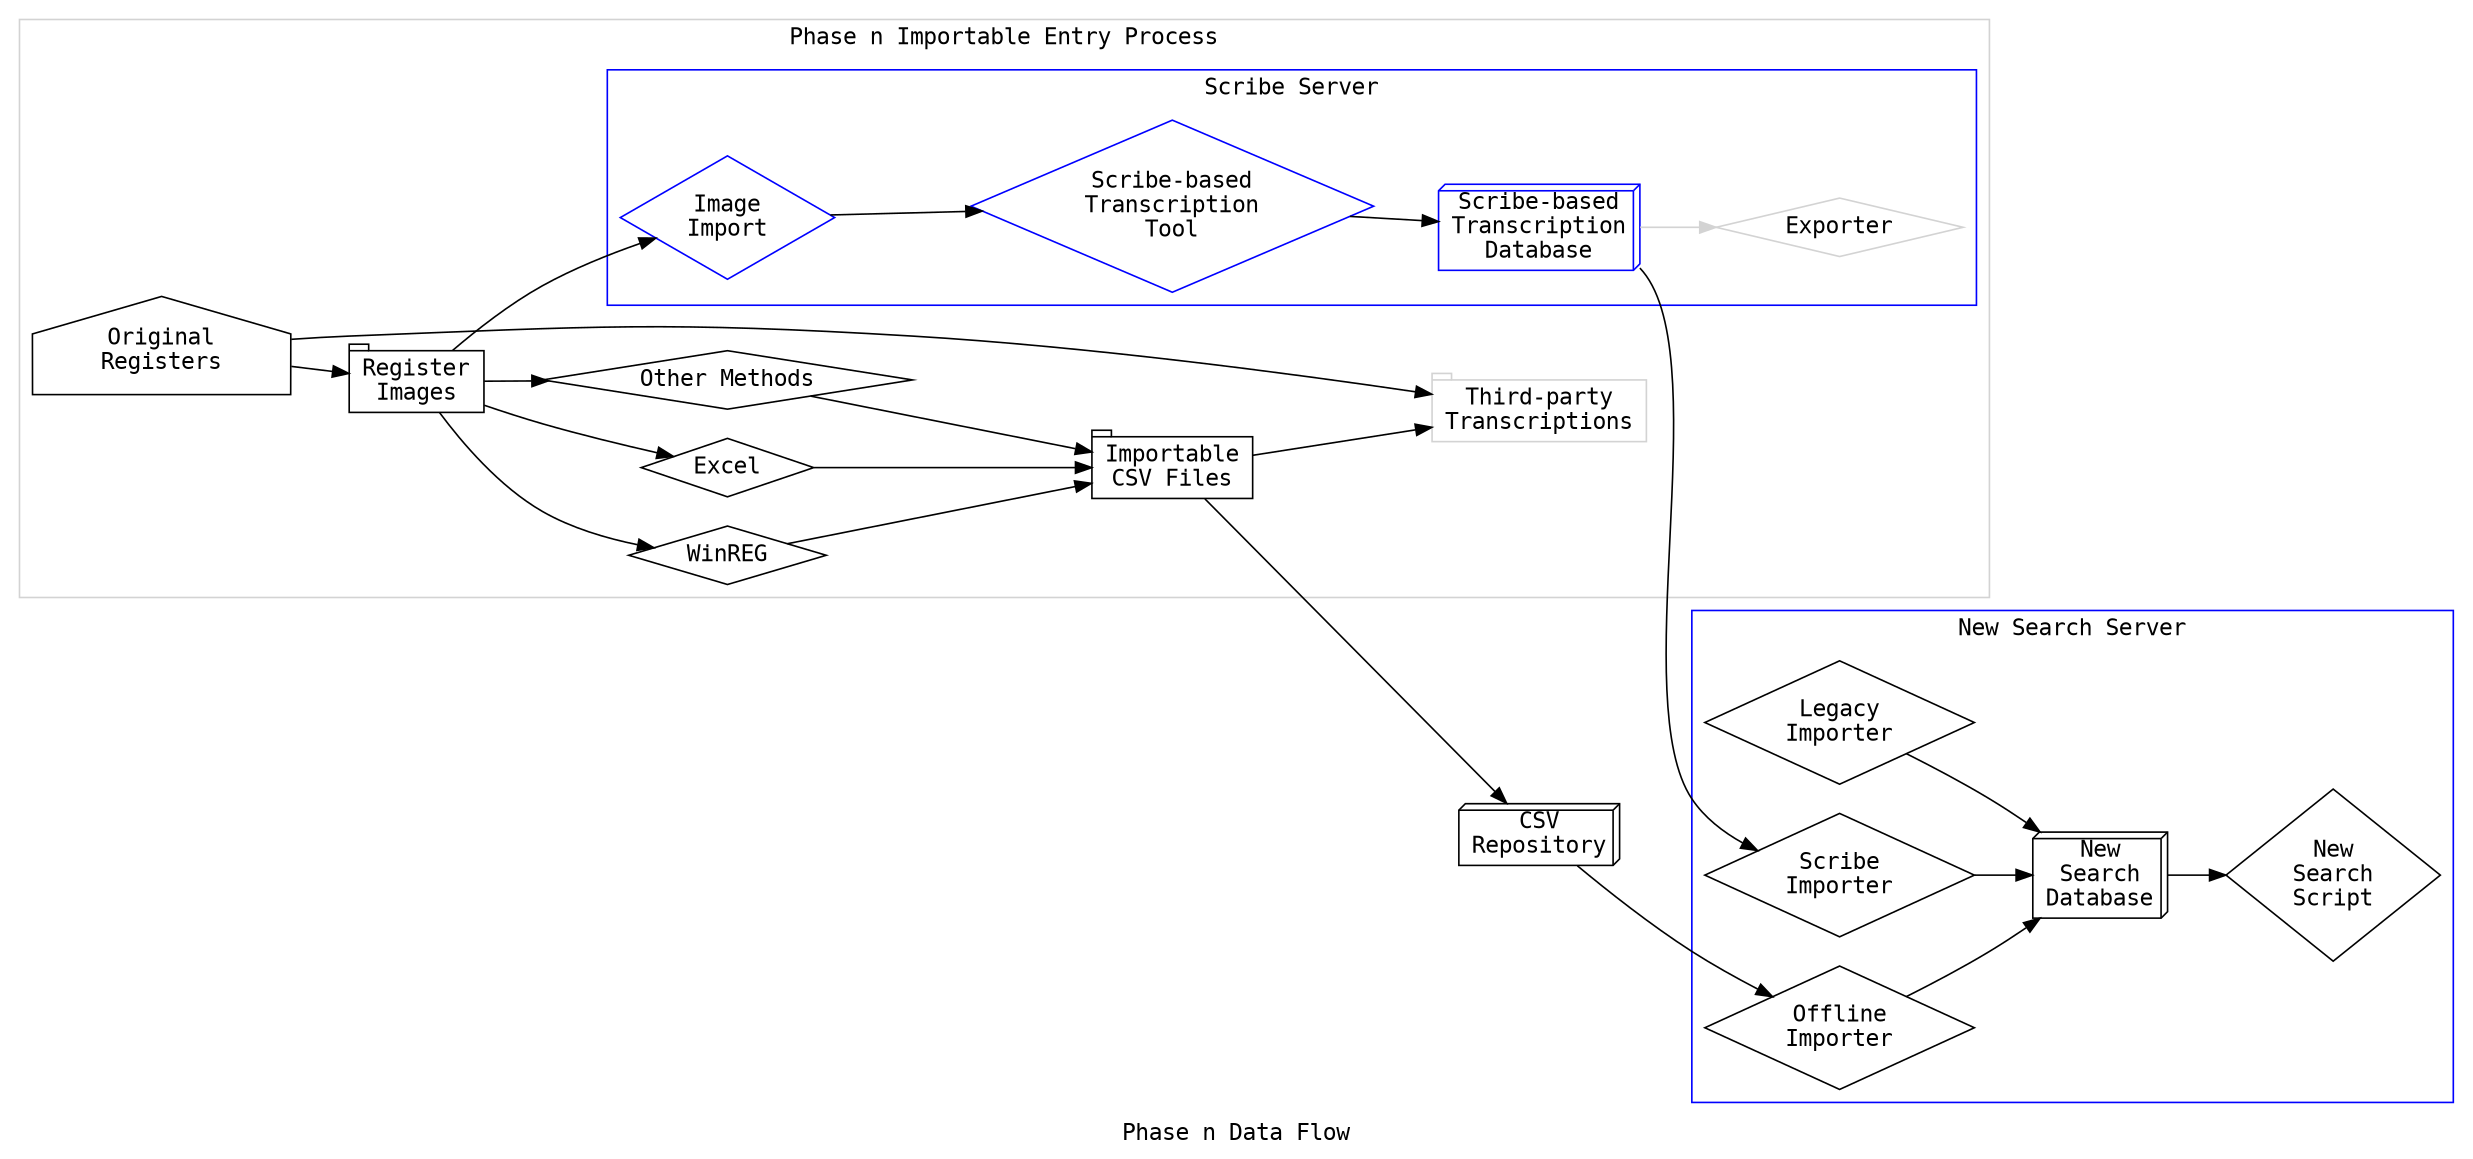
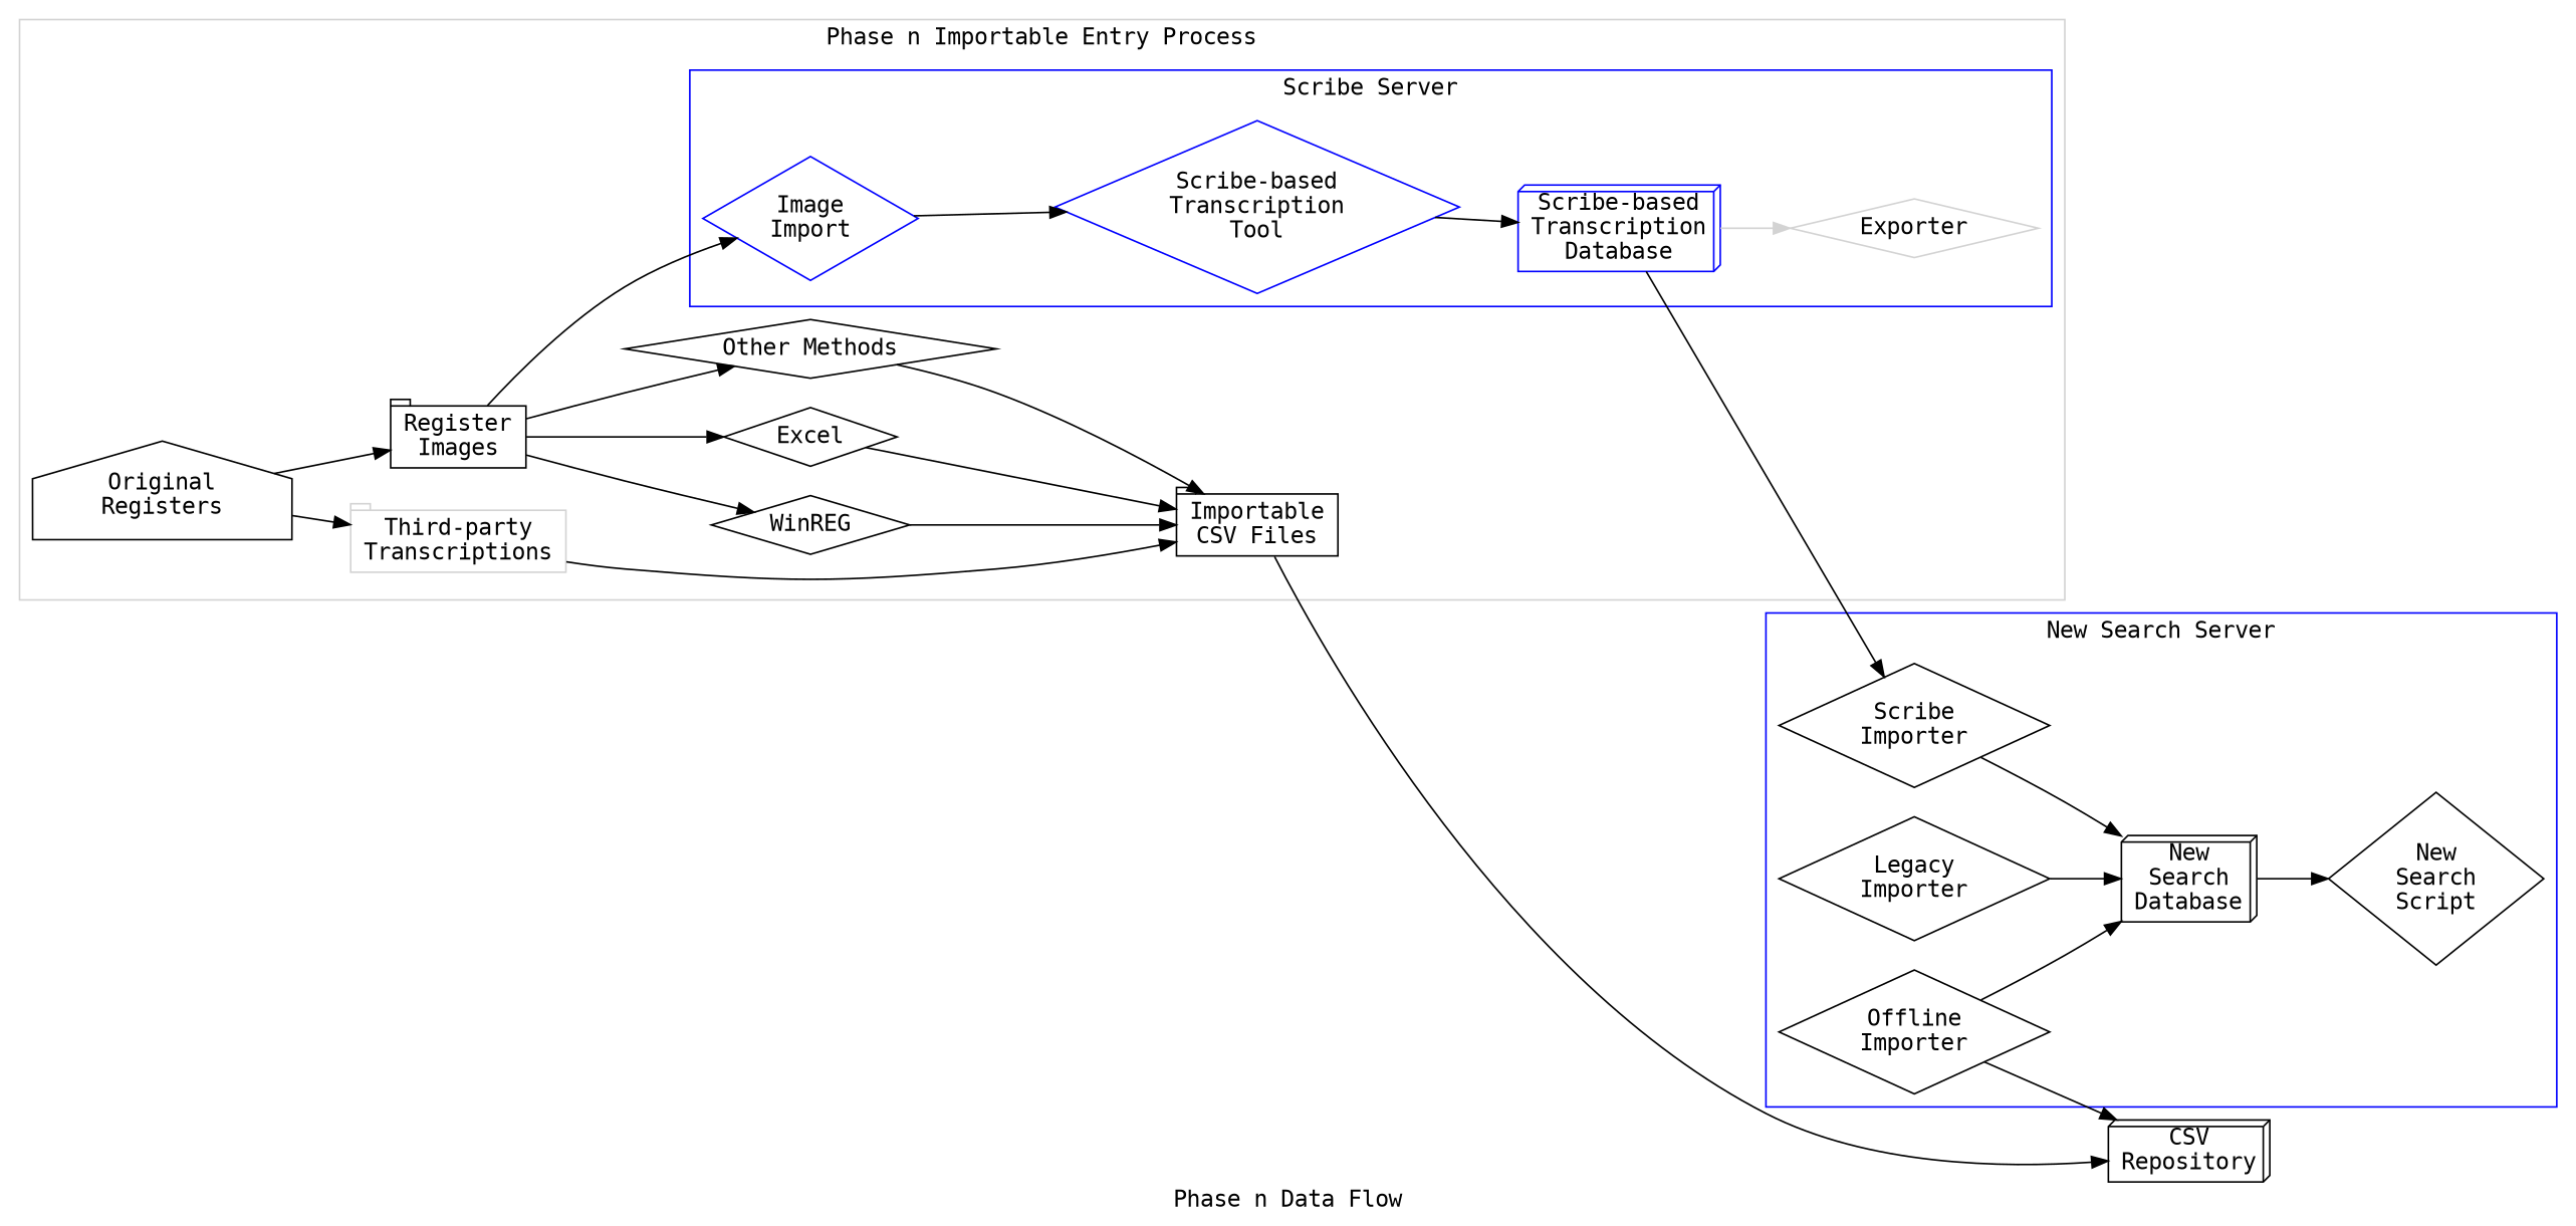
  digraph {
    fontname="DejaVu Sans Mono"
    label="Phase n Data Flow"
    rankdir=LR
    node [fontname="DejaVu Sans Mono" shape=diamond]
    edge [fontname="DejaVu Sans Mono"]
    n1 [color=blue label="Image\nImport"]
    n2 [color=blue label="Scribe-based\nTranscription\nTool"]
    n3 [color=blue label="Scribe-based\nTranscription\nDatabase" shape=box3d]
    n4 [color=lightgray label=Exporter]
    n5 [label="Original\nRegisters" shape=house]
    n6 [color=lightgrey label="Third-party\nTranscriptions" shape=tab]
    n7 [label="Register\nImages" shape=tab]
    n8 [label="Importable\nCSV Files" shape=tab]
    n9 [label=WinREG]
    n10 [label=Excel]
    n11 [label="Other Methods"]
    n12 [label="Scribe\nImporter"]
    n13 [label="New\nSearch\nDatabase" shape=box3d]
    n14 [label="Legacy\nImporter"]
    n15 [label="Offline\nImporter"]
    n16 [label="New\nSearch\nScript"]
    n17 [label="CSV\nRepository" shape=box3d]
    subgraph cluster_1 {
      color=lightgrey
      label="Phase n Importable Entry Process"
      n5
      n6
      n7
      n8
      n9
      n10
      n11
      subgraph cluster_2 {
        color=blue
        label="Scribe Server"
        n1
        n2
        n3
        n4
      }
    }
    subgraph cluster_3 {
      color=blue
      label="New Search Server"
      n12
      n13
      n14
      n15
      n16
    }
    n1 -> n2
    n2 -> n3
    n3 -> n4 [color=lightgray]
    n3 -> n12
    n5 -> n6
    n5 -> n7
-   n8 -> n6
+   n6 -> n8
    n7 -> n1
    n7 -> n9
    n7 -> n10
    n7 -> n11
    n8 -> n17
    n9 -> n8
    n10 -> n8
    n11 -> n8
    n12 -> n13
    n13 -> n16
    n14 -> n13
    n15 -> n13
-   n17 -> n15
+   n15 -> n17
  }
